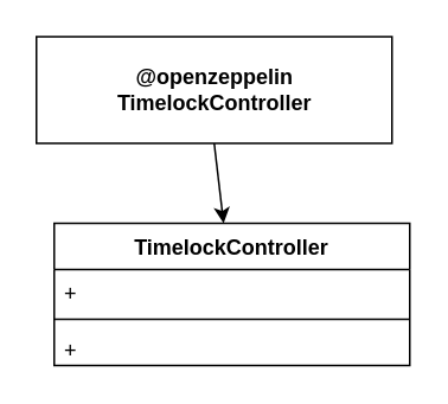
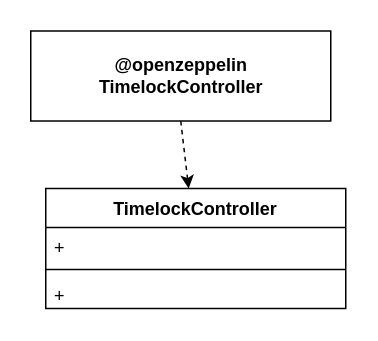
  <mxCell id="0" />
  <mxCell id="1" parent="0" />
  <mxCell id="2" value="TimelockController" style="swimlane;fontStyle=1;align=center;verticalAlign=top;childLayout=stackLayout;horizontal=1;startSize=26;horizontalStack=0;resizeParent=1;resizeParentMax=0;resizeLast=0;collapsible=1;marginBottom=0;" parent="1" vertex="1"><mxGeometry x="30" y="125" width="200" height="80" as="geometry"><mxRectangle x="159" y="139" width="110" height="30" as="alternateBounds" /></mxGeometry></mxCell>
  <mxCell id="3" value="+" style="text;strokeColor=none;fillColor=none;align=left;verticalAlign=top;spacingLeft=4;spacingRight=4;overflow=hidden;rotatable=0;points=[[0,0.5],[1,0.5]];portConstraint=eastwest;" parent="2" vertex="1"><mxGeometry y="26" width="200" height="24" as="geometry" /></mxCell>
  <mxCell id="4" value="" style="line;strokeWidth=1;fillColor=none;align=left;verticalAlign=middle;spacingTop=-1;spacingLeft=3;spacingRight=3;rotatable=0;labelPosition=right;points=[];portConstraint=eastwest;strokeColor=inherit;" parent="2" vertex="1"><mxGeometry y="50" width="200" height="8" as="geometry" /></mxCell>
  <mxCell id="5" value="+" style="text;strokeColor=none;fillColor=none;align=left;verticalAlign=top;spacingLeft=4;spacingRight=4;overflow=hidden;rotatable=0;points=[[0,0.5],[1,0.5]];portConstraint=eastwest;" parent="2" vertex="1"><mxGeometry y="58" width="200" height="22" as="geometry" /></mxCell>
  <mxCell id="6" value="&lt;b style=&quot;border-color: var(--border-color);&quot;&gt;@openzeppelin&lt;br&gt;TimelockController&lt;br&gt;&lt;/b&gt;" style="html=1;fillColor=none;" parent="1" vertex="1"><mxGeometry x="20" y="20" width="200" height="60" as="geometry" /></mxCell>
- <mxCell id="7" value="" style="endArrow=classic;html=1;rounded=0;exitX=0.5;exitY=1;exitDx=0;exitDy=0;" parent="1" source="6" target="2" edge="1"><mxGeometry width="50" height="50" relative="1" as="geometry"><mxPoint x="270" y="55" as="sourcePoint" /><mxPoint x="171" y="125" as="targetPoint" /></mxGeometry></mxCell>
+ <mxCell id="7" value="" style="endArrow=classic;html=1;rounded=0;exitX=0.5;exitY=1;exitDx=0;exitDy=0;dashed=1;" parent="1" source="6" target="2" edge="1"><mxGeometry width="50" height="50" relative="1" as="geometry"><mxPoint x="270" y="55" as="sourcePoint" /><mxPoint x="171" y="125" as="targetPoint" /></mxGeometry></mxCell>
